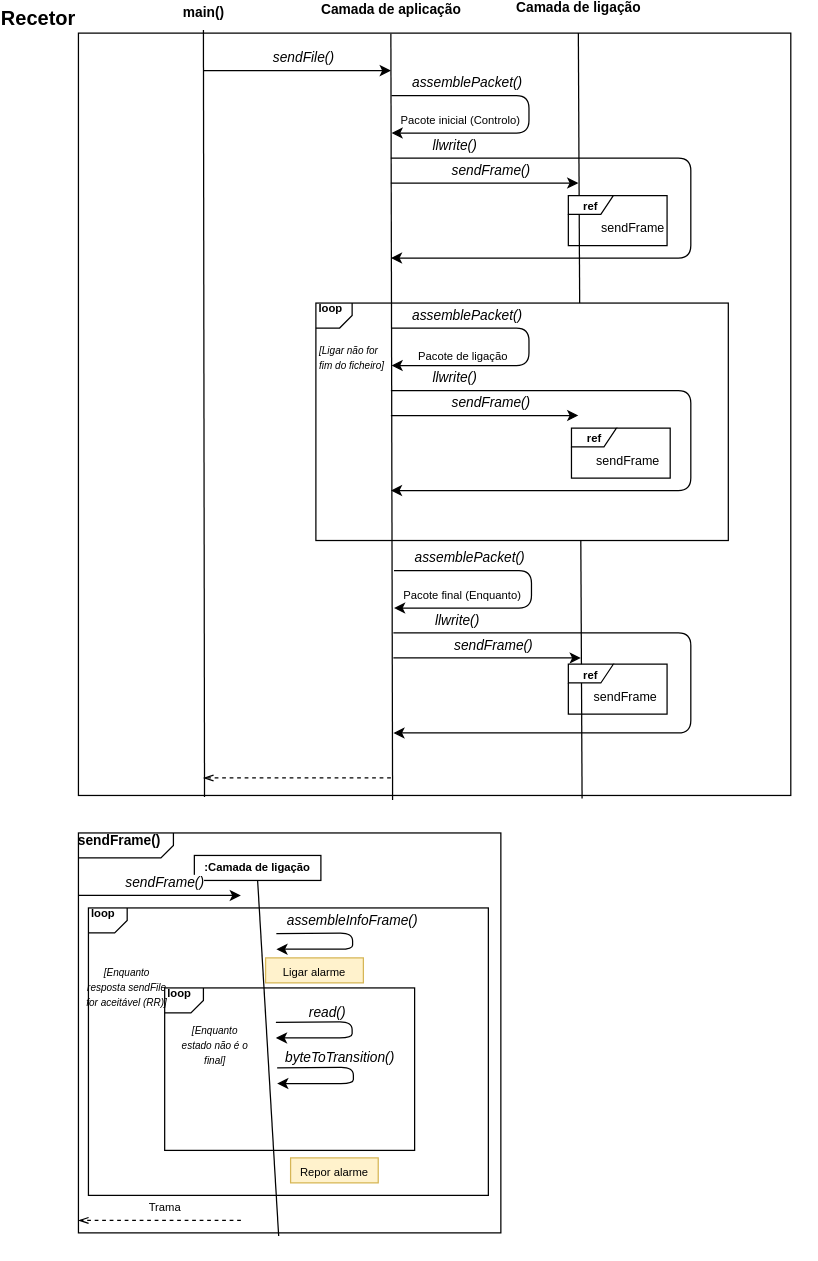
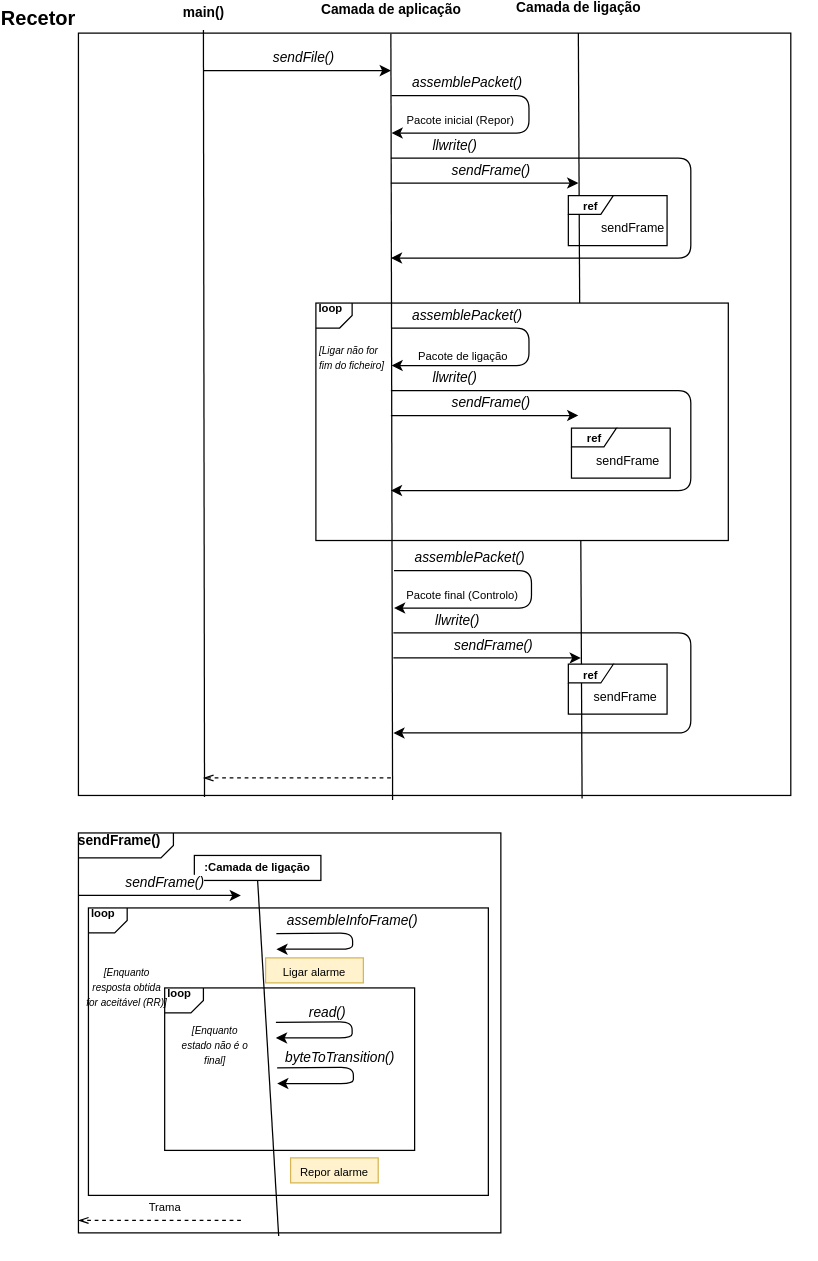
  <mxCell id="0" />
  <mxCell id="1" parent="0" />
  <mxCell id="2" value="&lt;b&gt;sendFrame()&lt;/b&gt;" style="html=1;shape=mxgraph.sysml.package;overflow=fill;labelX=76.28;align=left;spacingLeft=5;verticalAlign=top;spacingTop=-3;fontSize=11;" vertex="1" parent="1"><mxGeometry x="20" y="663" width="338" height="320" as="geometry" /></mxCell>
  <mxCell id="3" value="&amp;nbsp;&lt;b&gt;loop&lt;/b&gt;" style="html=1;shape=mxgraph.sysml.package;overflow=fill;labelX=31.38;align=left;spacingLeft=5;verticalAlign=top;spacingTop=-3;fontSize=9;" vertex="1" parent="1"><mxGeometry x="28" y="723" width="320" height="230" as="geometry" /></mxCell>
  <mxCell id="4" value="Recetor" style="rounded=0;whiteSpace=wrap;html=1;labelPosition=left;verticalLabelPosition=top;align=right;verticalAlign=bottom;fontStyle=1;fontSize=16;" vertex="1" parent="1"><mxGeometry x="20" y="23" width="570" height="610" as="geometry" /></mxCell>
  <mxCell id="5" value="Camada de ligação" style="endArrow=none;html=1;exitX=0.707;exitY=1.004;exitDx=0;exitDy=0;exitPerimeter=0;entryX=0.631;entryY=0;entryDx=0;entryDy=0;entryPerimeter=0;labelPosition=center;verticalLabelPosition=top;align=center;verticalAlign=bottom;fontStyle=1" edge="1" parent="1" source="4"><mxGeometry x="1" y="-11" width="50" height="50" relative="1" as="geometry"><mxPoint x="421.56" y="322.4" as="sourcePoint" /><mxPoint x="420" y="23" as="targetPoint" /><Array as="points" /><mxPoint x="-11" y="-11" as="offset" /></mxGeometry></mxCell>
  <mxCell id="6" value="&lt;div&gt;main()&lt;/div&gt;&lt;div&gt;&lt;br&gt;&lt;/div&gt;" style="endArrow=none;html=1;exitX=0.177;exitY=1.002;exitDx=0;exitDy=0;exitPerimeter=0;entryX=0.631;entryY=0;entryDx=0;entryDy=0;entryPerimeter=0;labelPosition=center;verticalLabelPosition=top;align=center;verticalAlign=bottom;fontStyle=1;labelBackgroundColor=none;" edge="1" parent="1" source="4"><mxGeometry x="0.972" width="50" height="50" relative="1" as="geometry"><mxPoint x="120.32" y="482.76" as="sourcePoint" /><mxPoint x="120" y="20.6" as="targetPoint" /><Array as="points" /><mxPoint as="offset" /></mxGeometry></mxCell>
  <mxCell id="7" value="sendFile()" style="endArrow=classic;html=1;fontStyle=2" edge="1" parent="1"><mxGeometry x="0.067" y="10" width="50" height="50" relative="1" as="geometry"><mxPoint x="120" y="53" as="sourcePoint" /><mxPoint x="270" y="53" as="targetPoint" /><mxPoint as="offset" /></mxGeometry></mxCell>
  <mxCell id="8" value="llwrite()" style="endArrow=classic;html=1;fontStyle=2" edge="1" parent="1"><mxGeometry x="-0.818" y="10" width="50" height="50" relative="1" as="geometry"><mxPoint x="270" y="123" as="sourcePoint" /><mxPoint x="270" y="203" as="targetPoint" /><mxPoint as="offset" /><Array as="points"><mxPoint x="510" y="123" /><mxPoint x="510" y="203" /></Array></mxGeometry></mxCell>
  <mxCell id="9" value="" style="endArrow=openThin;html=1;dashed=1;endFill=0;verticalAlign=middle;fontSize=9;" edge="1" parent="1"><mxGeometry x="0.2" y="-10" width="50" height="50" relative="1" as="geometry"><mxPoint x="270" y="619" as="sourcePoint" /><mxPoint x="120" y="619" as="targetPoint" /><mxPoint as="offset" /></mxGeometry></mxCell>
  <mxCell id="10" value="&amp;nbsp;loop" style="html=1;shape=mxgraph.sysml.package;overflow=fill;labelX=29.31;align=left;spacingLeft=5;verticalAlign=top;spacingTop=-3;fontSize=9;fontStyle=1" vertex="1" parent="1"><mxGeometry x="210" y="239" width="330" height="190" as="geometry" /></mxCell>
  <mxCell id="11" value="Camada de aplicação" style="endArrow=none;html=1;exitX=0.441;exitY=1.006;exitDx=0;exitDy=0;exitPerimeter=0;entryX=0.631;entryY=0;entryDx=0;entryDy=0;entryPerimeter=0;labelPosition=center;verticalLabelPosition=top;align=center;verticalAlign=bottom;fontStyle=1" edge="1" parent="1" source="4"><mxGeometry x="1" y="-11" width="50" height="50" relative="1" as="geometry"><mxPoint x="271.56" y="323" as="sourcePoint" /><mxPoint x="270" y="23.6" as="targetPoint" /><Array as="points" /><mxPoint x="-11" y="-11" as="offset" /></mxGeometry></mxCell>
  <mxCell id="12" value="sendFrame()" style="endArrow=classic;html=1;fontStyle=2" edge="1" parent="1"><mxGeometry x="0.067" y="10" width="50" height="50" relative="1" as="geometry"><mxPoint x="270" y="143" as="sourcePoint" /><mxPoint x="420" y="143" as="targetPoint" /><mxPoint as="offset" /></mxGeometry></mxCell>
  <mxCell id="13" value="Trama" style="endArrow=openThin;html=1;dashed=1;endFill=0;verticalAlign=middle;fontSize=9;" edge="1" parent="1"><mxGeometry x="-0.067" y="-10" width="50" height="50" relative="1" as="geometry"><mxPoint x="150" y="973" as="sourcePoint" /><mxPoint x="20" y="973" as="targetPoint" /><mxPoint as="offset" /></mxGeometry></mxCell>
  <mxCell id="14" value="&lt;b&gt;:Camada de ligação&lt;br&gt;&lt;/b&gt;" style="rounded=0;whiteSpace=wrap;html=1;fontSize=9;" vertex="1" parent="1"><mxGeometry x="112.75" y="681" width="101.25" height="20" as="geometry" /></mxCell>
  <mxCell id="15" value="&amp;nbsp;&lt;b&gt;loop&lt;/b&gt;" style="html=1;shape=mxgraph.sysml.package;overflow=fill;labelX=31.38;align=left;spacingLeft=5;verticalAlign=top;spacingTop=-3;fontSize=9;" vertex="1" parent="1"><mxGeometry x="89" y="787" width="200" height="130" as="geometry" /></mxCell>
  <mxCell id="16" value="&lt;font style=&quot;font-size: 8px&quot;&gt;&lt;i&gt;[Ligar não for fim do ficheiro]&lt;br&gt;&lt;/i&gt;&lt;/font&gt;" style="text;html=1;strokeColor=none;fillColor=none;align=left;verticalAlign=middle;whiteSpace=wrap;rounded=0;fontSize=10;fontStyle=0" vertex="1" parent="1"><mxGeometry x="211" y="269" width="59" height="25" as="geometry" /></mxCell>
  <mxCell id="17" value="sendFrame()" style="endArrow=classic;html=1;fontStyle=2" edge="1" parent="1"><mxGeometry x="0.067" y="10" width="50" height="50" relative="1" as="geometry"><mxPoint x="20" y="713" as="sourcePoint" /><mxPoint x="150" y="713" as="targetPoint" /><mxPoint as="offset" /></mxGeometry></mxCell>
  <mxCell id="18" value="" style="endArrow=none;html=1;labelBackgroundColor=none;fontSize=9;exitX=0.474;exitY=1.008;exitDx=0;exitDy=0;exitPerimeter=0;entryX=0.5;entryY=1;entryDx=0;entryDy=0;" edge="1" parent="1" source="2" target="14"><mxGeometry width="50" height="50" relative="1" as="geometry"><mxPoint x="148.99" y="903" as="sourcePoint" /><mxPoint x="148.99" y="691" as="targetPoint" /></mxGeometry></mxCell>
  <mxCell id="19" value="&lt;div align=&quot;center&quot;&gt;&lt;i&gt;&lt;font style=&quot;font-size: 8px&quot;&gt;[Enquanto estado não é o final]&lt;/font&gt;&lt;/i&gt;&lt;br&gt;&lt;/div&gt;" style="text;html=1;strokeColor=none;fillColor=none;align=left;verticalAlign=middle;whiteSpace=wrap;rounded=0;fontSize=10;fontStyle=0" vertex="1" parent="1"><mxGeometry x="99" y="819.5" width="59" height="25" as="geometry" /></mxCell>
  <mxCell id="20" value="read()" style="endArrow=classic;html=1;fontStyle=2;labelBackgroundColor=none;" edge="1" parent="1"><mxGeometry x="-0.392" y="7" width="50" height="50" relative="1" as="geometry"><mxPoint x="178" y="814.5" as="sourcePoint" /><mxPoint x="178" y="827" as="targetPoint" /><mxPoint as="offset" /><Array as="points"><mxPoint x="239" y="814" /><mxPoint x="239" y="827" /></Array></mxGeometry></mxCell>
  <mxCell id="21" value="byteToTransition()" style="endArrow=classic;html=1;fontStyle=2;labelBackgroundColor=none;" edge="1" parent="1"><mxGeometry x="-0.258" y="8" width="50" height="50" relative="1" as="geometry"><mxPoint x="179" y="851" as="sourcePoint" /><mxPoint x="179" y="863.5" as="targetPoint" /><mxPoint as="offset" /><Array as="points"><mxPoint x="240" y="850.5" /><mxPoint x="240" y="863.5" /></Array></mxGeometry></mxCell>
- <mxCell id="22" value="Pacote inicial (Controlo)" style="text;html=1;strokeColor=none;fillColor=none;align=center;verticalAlign=middle;whiteSpace=wrap;rounded=0;fontSize=9;" vertex="1" parent="1"><mxGeometry x="266" y="80" width="120" height="25" as="geometry" /></mxCell>
+ <mxCell id="22" value="Pacote inicial (Repor)" style="text;html=1;strokeColor=none;fillColor=none;align=center;verticalAlign=middle;whiteSpace=wrap;rounded=0;fontSize=9;" vertex="1" parent="1"><mxGeometry x="266" y="80" width="120" height="25" as="geometry" /></mxCell>
  <mxCell id="23" value="assemblePacket()" style="endArrow=classic;html=1;fontStyle=2;labelBackgroundColor=none;" edge="1" parent="1"><mxGeometry x="-0.52" y="10" width="50" height="50" relative="1" as="geometry"><mxPoint x="270.5" y="73" as="sourcePoint" /><mxPoint x="270.5" y="103" as="targetPoint" /><mxPoint as="offset" /><Array as="points"><mxPoint x="380.5" y="73" /><mxPoint x="380.5" y="103" /></Array></mxGeometry></mxCell>
  <mxCell id="24" value="llwrite()" style="endArrow=classic;html=1;fontStyle=2" edge="1" parent="1"><mxGeometry x="-0.818" y="10" width="50" height="50" relative="1" as="geometry"><mxPoint x="270" y="309" as="sourcePoint" /><mxPoint x="270" y="389" as="targetPoint" /><mxPoint as="offset" /><Array as="points"><mxPoint x="510" y="309" /><mxPoint x="510" y="389" /></Array></mxGeometry></mxCell>
  <mxCell id="25" value="sendFrame()" style="endArrow=classic;html=1;fontStyle=2" edge="1" parent="1"><mxGeometry x="0.067" y="10" width="50" height="50" relative="1" as="geometry"><mxPoint x="270" y="329" as="sourcePoint" /><mxPoint x="420" y="329" as="targetPoint" /><mxPoint as="offset" /></mxGeometry></mxCell>
  <mxCell id="26" value="Pacote de ligação" style="text;html=1;strokeColor=none;fillColor=none;align=center;verticalAlign=middle;whiteSpace=wrap;rounded=0;fontSize=9;" vertex="1" parent="1"><mxGeometry x="278" y="269" width="100" height="25" as="geometry" /></mxCell>
  <mxCell id="27" value="assemblePacket()" style="endArrow=classic;html=1;fontStyle=2;labelBackgroundColor=none;" edge="1" parent="1"><mxGeometry x="-0.52" y="10" width="50" height="50" relative="1" as="geometry"><mxPoint x="270.5" y="259" as="sourcePoint" /><mxPoint x="270.5" y="289" as="targetPoint" /><mxPoint as="offset" /><Array as="points"><mxPoint x="380.5" y="259" /><mxPoint x="380.5" y="289" /></Array></mxGeometry></mxCell>
- <mxCell id="28" value="Pacote final (Enquanto)" style="text;html=1;strokeColor=none;fillColor=none;align=center;verticalAlign=middle;whiteSpace=wrap;rounded=0;fontSize=9;" vertex="1" parent="1"><mxGeometry x="268" y="460" width="119" height="25" as="geometry" /></mxCell>
+ <mxCell id="28" value="Pacote final (Controlo)" style="text;html=1;strokeColor=none;fillColor=none;align=center;verticalAlign=middle;whiteSpace=wrap;rounded=0;fontSize=9;" vertex="1" parent="1"><mxGeometry x="268" y="460" width="119" height="25" as="geometry" /></mxCell>
  <mxCell id="29" value="assemblePacket()" style="endArrow=classic;html=1;fontStyle=2;labelBackgroundColor=none;" edge="1" parent="1"><mxGeometry x="-0.52" y="10" width="50" height="50" relative="1" as="geometry"><mxPoint x="272.5" y="453" as="sourcePoint" /><mxPoint x="272.5" y="483" as="targetPoint" /><mxPoint as="offset" /><Array as="points"><mxPoint x="382.5" y="453" /><mxPoint x="382.5" y="483" /></Array></mxGeometry></mxCell>
  <mxCell id="30" value="llwrite()" style="endArrow=classic;html=1;fontStyle=2" edge="1" parent="1"><mxGeometry x="-0.818" y="10" width="50" height="50" relative="1" as="geometry"><mxPoint x="272" y="503" as="sourcePoint" /><mxPoint x="272" y="583" as="targetPoint" /><mxPoint as="offset" /><Array as="points"><mxPoint x="510" y="503" /><mxPoint x="510" y="583" /></Array></mxGeometry></mxCell>
  <mxCell id="31" value="sendFrame()" style="endArrow=classic;html=1;fontStyle=2" edge="1" parent="1"><mxGeometry x="0.067" y="10" width="50" height="50" relative="1" as="geometry"><mxPoint x="272" y="523" as="sourcePoint" /><mxPoint x="422" y="523" as="targetPoint" /><mxPoint as="offset" /></mxGeometry></mxCell>
  <mxCell id="32" value="&lt;b&gt;&lt;font style=&quot;font-size: 9px&quot;&gt;ref&lt;/font&gt;&lt;/b&gt;" style="shape=umlFrame;whiteSpace=wrap;html=1;fontSize=11;width=36;height=15;" vertex="1" parent="1"><mxGeometry x="412" y="528" width="79" height="40" as="geometry" /></mxCell>
  <mxCell id="33" value="sendFrame" style="text;html=1;strokeColor=none;fillColor=none;align=center;verticalAlign=middle;whiteSpace=wrap;rounded=0;fontSize=10;" vertex="1" parent="1"><mxGeometry x="427.5" y="539" width="60" height="29" as="geometry" /></mxCell>
  <mxCell id="34" value="sendFrame" style="text;html=1;strokeColor=none;fillColor=none;align=center;verticalAlign=middle;whiteSpace=wrap;rounded=0;fontSize=10;" vertex="1" parent="1"><mxGeometry x="430" y="350" width="60" height="29" as="geometry" /></mxCell>
  <mxCell id="35" value="&lt;b&gt;&lt;font style=&quot;font-size: 9px&quot;&gt;ref&lt;/font&gt;&lt;/b&gt;" style="shape=umlFrame;whiteSpace=wrap;html=1;fontSize=11;width=36;height=15;" vertex="1" parent="1"><mxGeometry x="414.5" y="339" width="79" height="40" as="geometry" /></mxCell>
  <mxCell id="36" value="sendFrame" style="text;html=1;strokeColor=none;fillColor=none;align=center;verticalAlign=middle;whiteSpace=wrap;rounded=0;fontSize=10;" vertex="1" parent="1"><mxGeometry x="433.5" y="164" width="60" height="29" as="geometry" /></mxCell>
  <mxCell id="37" value="&lt;b&gt;&lt;font style=&quot;font-size: 9px&quot;&gt;ref&lt;/font&gt;&lt;/b&gt;" style="shape=umlFrame;whiteSpace=wrap;html=1;fontSize=11;width=36;height=15;" vertex="1" parent="1"><mxGeometry x="412" y="153" width="79" height="40" as="geometry" /></mxCell>
- <mxCell id="38" value="&lt;div align=&quot;center&quot;&gt;&lt;i&gt;&lt;font style=&quot;font-size: 8px&quot;&gt;[Enquanto resposta sendFile for aceitável (RR)]&lt;/font&gt;&lt;/i&gt;&lt;br&gt;&lt;/div&gt;" style="text;html=1;strokeColor=none;fillColor=none;align=left;verticalAlign=middle;whiteSpace=wrap;rounded=0;fontSize=10;fontStyle=0" vertex="1" parent="1"><mxGeometry x="24" y="773" width="68" height="25" as="geometry" /></mxCell>
+ <mxCell id="38" value="&lt;div align=&quot;center&quot;&gt;&lt;i&gt;&lt;font style=&quot;font-size: 8px&quot;&gt;[Enquanto resposta obtida for aceitável (RR)]&lt;/font&gt;&lt;/i&gt;&lt;br&gt;&lt;/div&gt;" style="text;html=1;strokeColor=none;fillColor=none;align=left;verticalAlign=middle;whiteSpace=wrap;rounded=0;fontSize=10;fontStyle=0" vertex="1" parent="1"><mxGeometry x="24" y="773" width="68" height="25" as="geometry" /></mxCell>
  <mxCell id="39" value="Repor alarme" style="shape=note2;boundedLbl=1;whiteSpace=wrap;html=1;size=0;verticalAlign=top;align=center;fontSize=9;fillColor=#fff2cc;strokeColor=#d6b656;" vertex="1" parent="1"><mxGeometry x="189.75" y="923" width="70.13" height="20" as="geometry" /></mxCell>
  <mxCell id="40" value="Ligar alarme" style="shape=note2;boundedLbl=1;whiteSpace=wrap;html=1;size=0;verticalAlign=top;align=center;fontSize=9;fillColor=#fff2cc;strokeColor=#d6b656;" vertex="1" parent="1"><mxGeometry x="169.75" y="763" width="78.25" height="20" as="geometry" /></mxCell>
  <mxCell id="41" value="assembleInfoFrame()" style="endArrow=classic;html=1;fontStyle=2;labelBackgroundColor=none;" edge="1" parent="1"><mxGeometry x="-0.096" y="10" width="50" height="50" relative="1" as="geometry"><mxPoint x="178.37" y="743.5" as="sourcePoint" /><mxPoint x="178.37" y="756" as="targetPoint" /><mxPoint x="-10" y="-10" as="offset" /><Array as="points"><mxPoint x="239.37" y="743" /><mxPoint x="239.37" y="756" /></Array></mxGeometry></mxCell>
